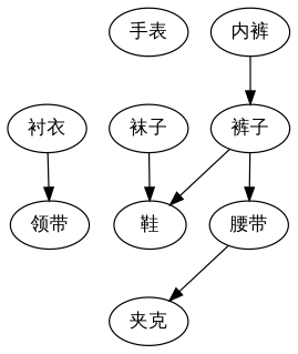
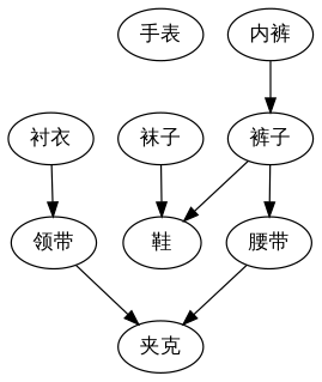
  digraph {
    node [fontname=Simsun]
    "手表"
    "袜子"
    "鞋"
    "内裤"
    "裤子"
    "腰带"
    "夹克"
    "衬衣"
    "领带"
    "袜子" -> "鞋"
    "内裤" -> "裤子"
    "裤子" -> "鞋"
    "裤子" -> "腰带"
    "腰带" -> "夹克"
    "衬衣" -> "领带"
+   "领带" -> "夹克"
  }
